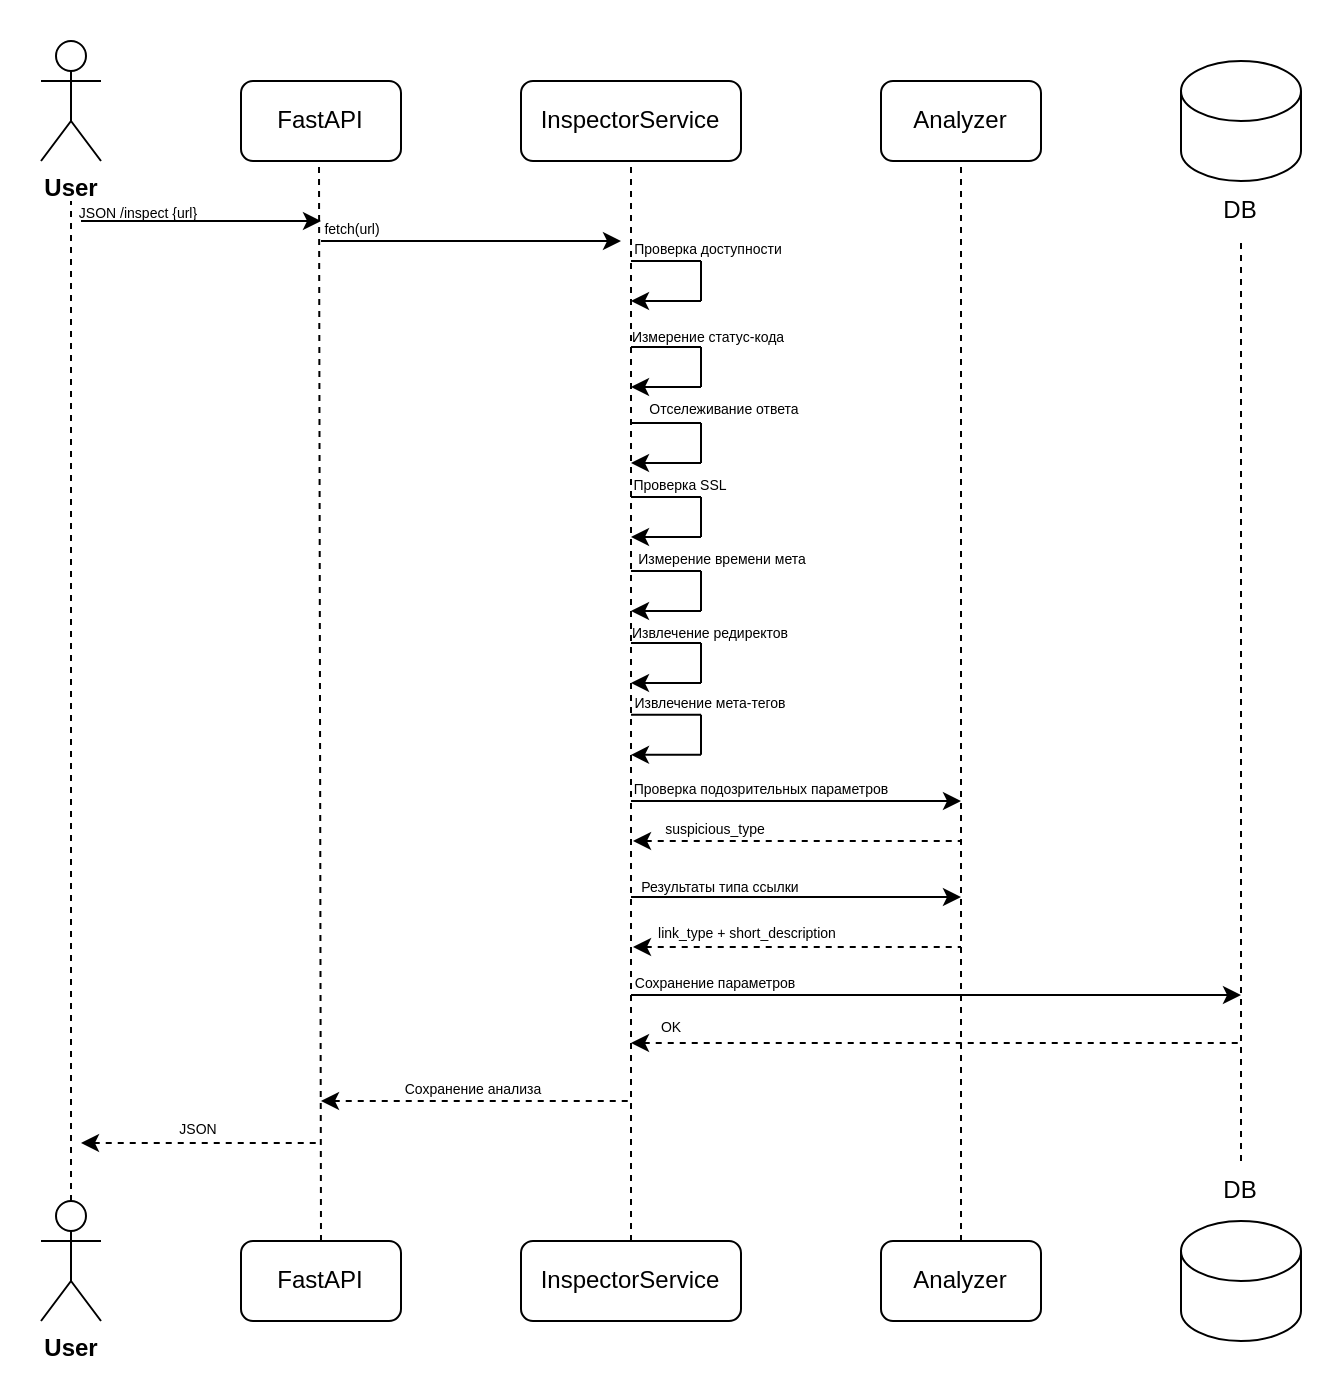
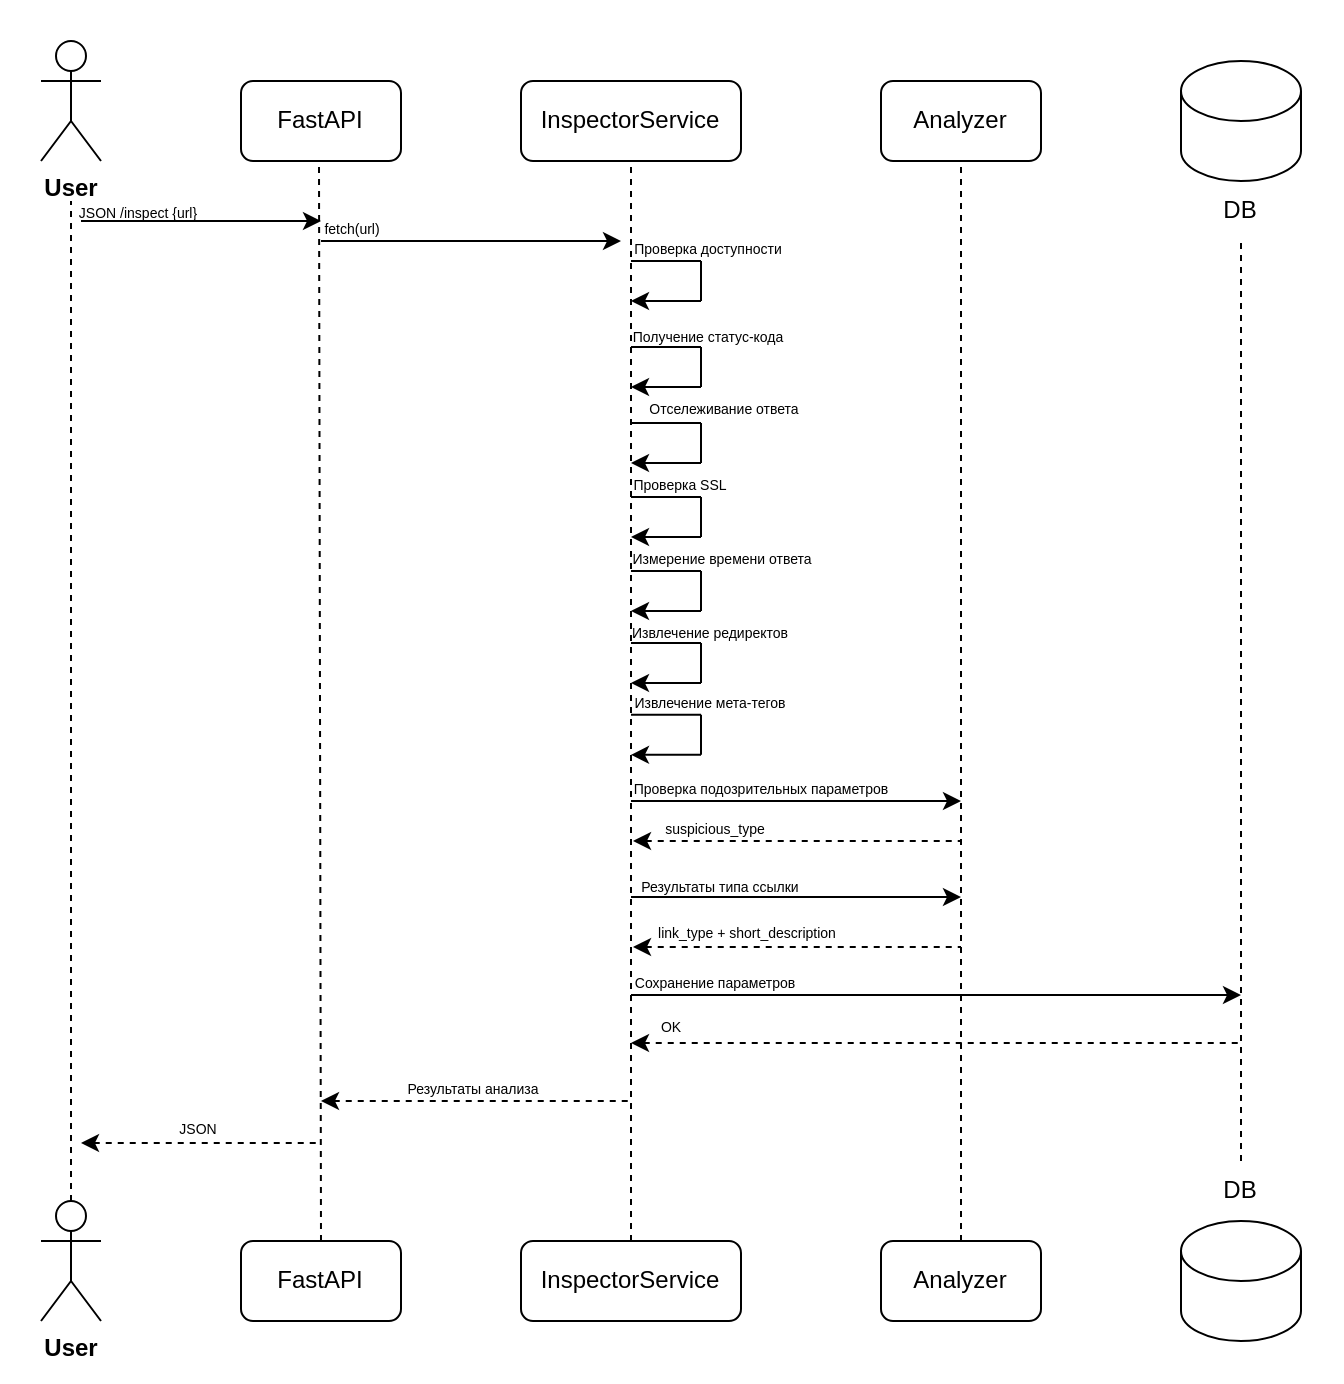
  <mxCell id="0" />
  <mxCell id="1" parent="0" />
  <mxCell id="2" value="User" style="shape=umlActor;verticalLabelPosition=bottom;verticalAlign=top;html=1;outlineConnect=0;fontStyle=1" vertex="1" parent="1"><mxGeometry x="20" y="20" width="30" height="60" as="geometry" /></mxCell>
  <mxCell id="3" value="User" style="shape=umlActor;verticalLabelPosition=bottom;verticalAlign=top;html=1;outlineConnect=0;fontStyle=1" vertex="1" parent="1"><mxGeometry x="20" y="600" width="30" height="60" as="geometry" /></mxCell>
  <mxCell id="4" value="" style="endArrow=none;dashed=1;html=1;exitX=0.5;exitY=0;exitDx=0;exitDy=0;exitPerimeter=0;" edge="1" parent="1" source="3"><mxGeometry width="50" height="50" relative="1" as="geometry"><mxPoint x="-10" y="240" as="sourcePoint" /><mxPoint x="35" y="100" as="targetPoint" /></mxGeometry></mxCell>
  <mxCell id="5" value="FastAPI" style="rounded=1;whiteSpace=wrap;html=1;fillColor=none;" vertex="1" parent="1"><mxGeometry x="120" y="40" width="80" height="40" as="geometry" /></mxCell>
  <mxCell id="6" value="FastAPI" style="rounded=1;whiteSpace=wrap;html=1;fillColor=none;" vertex="1" parent="1"><mxGeometry x="120" y="620" width="80" height="40" as="geometry" /></mxCell>
  <mxCell id="7" value="InspectorService" style="rounded=1;whiteSpace=wrap;html=1;fillColor=none;" vertex="1" parent="1"><mxGeometry x="260" y="40" width="110" height="40" as="geometry" /></mxCell>
  <mxCell id="8" value="InspectorService" style="rounded=1;whiteSpace=wrap;html=1;fillColor=none;" vertex="1" parent="1"><mxGeometry x="260" y="620" width="110" height="40" as="geometry" /></mxCell>
  <mxCell id="9" value="Analyzer" style="rounded=1;whiteSpace=wrap;html=1;fillColor=none;" vertex="1" parent="1"><mxGeometry x="440" y="40" width="80" height="40" as="geometry" /></mxCell>
  <mxCell id="10" value="Analyzer" style="rounded=1;whiteSpace=wrap;html=1;fillColor=none;" vertex="1" parent="1"><mxGeometry x="440" y="620" width="80" height="40" as="geometry" /></mxCell>
  <mxCell id="11" value="" style="endArrow=none;dashed=1;html=1;exitX=0.5;exitY=0;exitDx=0;exitDy=0;" edge="1" parent="1" source="6"><mxGeometry width="50" height="50" relative="1" as="geometry"><mxPoint x="159.29" y="360" as="sourcePoint" /><mxPoint x="159" y="80" as="targetPoint" /></mxGeometry></mxCell>
  <mxCell id="12" value="" style="endArrow=none;dashed=1;html=1;exitX=0.5;exitY=0;exitDx=0;exitDy=0;entryX=0.5;entryY=1;entryDx=0;entryDy=0;" edge="1" parent="1" source="8" target="7"><mxGeometry width="50" height="50" relative="1" as="geometry"><mxPoint x="314.58" y="370" as="sourcePoint" /><mxPoint x="314.58" y="90" as="targetPoint" /></mxGeometry></mxCell>
  <mxCell id="13" value="" style="endArrow=none;dashed=1;html=1;entryX=0.5;entryY=1;entryDx=0;entryDy=0;exitX=0.5;exitY=0;exitDx=0;exitDy=0;" edge="1" parent="1" source="10" target="9"><mxGeometry width="50" height="50" relative="1" as="geometry"><mxPoint x="480" y="390" as="sourcePoint" /><mxPoint x="480" y="90" as="targetPoint" /></mxGeometry></mxCell>
  <mxCell id="14" value="" style="shape=cylinder3;whiteSpace=wrap;html=1;boundedLbl=1;backgroundOutline=1;size=15;" vertex="1" parent="1"><mxGeometry x="590" y="30" width="60" height="60" as="geometry" /></mxCell>
  <mxCell id="15" value="" style="shape=cylinder3;whiteSpace=wrap;html=1;boundedLbl=1;backgroundOutline=1;size=15;" vertex="1" parent="1"><mxGeometry x="590" y="610" width="60" height="60" as="geometry" /></mxCell>
  <mxCell id="16" value="" style="endArrow=none;dashed=1;html=1;exitX=0.5;exitY=0;exitDx=0;exitDy=0;exitPerimeter=0;entryX=0.5;entryY=1;entryDx=0;entryDy=0;entryPerimeter=0;" edge="1" parent="1" source="18" target="14"><mxGeometry width="50" height="50" relative="1" as="geometry"><mxPoint x="620" y="370" as="sourcePoint" /><mxPoint x="620" y="100" as="targetPoint" /></mxGeometry></mxCell>
  <mxCell id="17" value="" style="endArrow=none;dashed=1;html=1;exitX=0.5;exitY=0;exitDx=0;exitDy=0;exitPerimeter=0;entryX=0.5;entryY=1;entryDx=0;entryDy=0;entryPerimeter=0;" edge="1" parent="1" source="20" target="18"><mxGeometry width="50" height="50" relative="1" as="geometry"><mxPoint x="620" y="380" as="sourcePoint" /><mxPoint x="620" y="90" as="targetPoint" /></mxGeometry></mxCell>
  <mxCell id="18" value="DB&lt;span style=&quot;font-family: monospace; font-size: 0px; text-align: start; text-wrap-mode: nowrap;&quot;&gt;%3CmxGraphModel%3E%3Croot%3E%3CmxCell%20id%3D%220%22%2F%3E%3CmxCell%20id%3D%221%22%20parent%3D%220%22%2F%3E%3CmxCell%20id%3D%222%22%20value%3D%22%22%20style%3D%22shape%3Dcylinder3%3BwhiteSpace%3Dwrap%3Bhtml%3D1%3BboundedLbl%3D1%3BbackgroundOutline%3D1%3Bsize%3D15%3B%22%20vertex%3D%221%22%20parent%3D%221%22%3E%3CmxGeometry%20x%3D%22740%22%20y%3D%22190%22%20width%3D%2230%22%20height%3D%2260%22%20as%3D%22geometry%22%2F%3E%3C%2FmxCell%3E%3C%2Froot%3E%3C%2FmxGraphModel%3E&lt;/span&gt;" style="text;html=1;align=center;verticalAlign=middle;whiteSpace=wrap;rounded=0;" vertex="1" parent="1"><mxGeometry x="590" y="90" width="60" height="30" as="geometry" /></mxCell>
  <mxCell id="19" value="" style="endArrow=none;dashed=1;html=1;exitX=0.5;exitY=0;exitDx=0;exitDy=0;exitPerimeter=0;entryX=0.5;entryY=1;entryDx=0;entryDy=0;entryPerimeter=0;" edge="1" parent="1" source="15" target="20"><mxGeometry width="50" height="50" relative="1" as="geometry"><mxPoint x="620" y="380" as="sourcePoint" /><mxPoint x="620" y="120" as="targetPoint" /></mxGeometry></mxCell>
  <mxCell id="20" value="DB&lt;span style=&quot;font-family: monospace; font-size: 0px; text-align: start; text-wrap-mode: nowrap;&quot;&gt;%3CmxGraphModel%3E%3Croot%3E%3CmxCell%20id%3D%220%22%2F%3E%3CmxCell%20id%3D%221%22%20parent%3D%220%22%2F%3E%3CmxCell%20id%3D%222%22%20value%3D%22%22%20style%3D%22shape%3Dcylinder3%3BwhiteSpace%3Dwrap%3Bhtml%3D1%3BboundedLbl%3D1%3BbackgroundOutline%3D1%3Bsize%3D15%3B%22%20vertex%3D%221%22%20parent%3D%221%22%3E%3CmxGeometry%20x%3D%22740%22%20y%3D%22190%22%20width%3D%2230%22%20height%3D%2260%22%20as%3D%22geometry%22%2F%3E%3C%2FmxCell%3E%3C%2Froot%3E%3C%2FmxGraphModel%3E&lt;/span&gt;" style="text;html=1;align=center;verticalAlign=middle;whiteSpace=wrap;rounded=0;" vertex="1" parent="1"><mxGeometry x="590" y="580" width="60" height="30" as="geometry" /></mxCell>
  <mxCell id="21" value="" style="endArrow=classic;html=1;" edge="1" parent="1"><mxGeometry width="50" height="50" relative="1" as="geometry"><mxPoint x="40" y="110" as="sourcePoint" /><mxPoint x="160" y="110" as="targetPoint" /></mxGeometry></mxCell>
  <mxCell id="22" value="&lt;font style=&quot;font-size: 7px;&quot;&gt;JSON /inspect {url}&lt;/font&gt;" style="text;html=1;align=center;verticalAlign=middle;whiteSpace=wrap;rounded=0;" vertex="1" parent="1"><mxGeometry x="34" y="100" width="70" height="10" as="geometry" /></mxCell>
  <mxCell id="23" value="" style="endArrow=classic;html=1;" edge="1" parent="1"><mxGeometry width="50" height="50" relative="1" as="geometry"><mxPoint x="160" y="120" as="sourcePoint" /><mxPoint x="310" y="120" as="targetPoint" /></mxGeometry></mxCell>
  <mxCell id="24" value="&lt;span style=&quot;font-size: 7px;&quot;&gt;fetch(url)&lt;/span&gt;" style="text;html=1;align=center;verticalAlign=middle;whiteSpace=wrap;rounded=0;" vertex="1" parent="1"><mxGeometry x="154" y="108" width="44" height="10" as="geometry" /></mxCell>
  <mxCell id="25" value="" style="endArrow=none;html=1;" edge="1" parent="1"><mxGeometry width="50" height="50" relative="1" as="geometry"><mxPoint x="315" y="130" as="sourcePoint" /><mxPoint x="350" y="130" as="targetPoint" /></mxGeometry></mxCell>
  <mxCell id="26" value="" style="endArrow=none;html=1;" edge="1" parent="1"><mxGeometry width="50" height="50" relative="1" as="geometry"><mxPoint x="350" y="150" as="sourcePoint" /><mxPoint x="350" y="130" as="targetPoint" /></mxGeometry></mxCell>
  <mxCell id="27" value="" style="endArrow=none;html=1;startArrow=classic;startFill=1;" edge="1" parent="1"><mxGeometry width="50" height="50" relative="1" as="geometry"><mxPoint x="315" y="150" as="sourcePoint" /><mxPoint x="350" y="150" as="targetPoint" /></mxGeometry></mxCell>
  <mxCell id="28" value="&lt;span style=&quot;font-size: 7px;&quot;&gt;Проверка доступности&lt;/span&gt;" style="text;html=1;align=center;verticalAlign=middle;whiteSpace=wrap;rounded=0;" vertex="1" parent="1"><mxGeometry x="314" y="118" width="80" height="10" as="geometry" /></mxCell>
  <mxCell id="29" value="" style="endArrow=none;html=1;" edge="1" parent="1"><mxGeometry width="50" height="50" relative="1" as="geometry"><mxPoint x="315" y="173" as="sourcePoint" /><mxPoint x="350" y="173" as="targetPoint" /></mxGeometry></mxCell>
  <mxCell id="30" value="" style="endArrow=none;html=1;" edge="1" parent="1"><mxGeometry width="50" height="50" relative="1" as="geometry"><mxPoint x="350" y="193" as="sourcePoint" /><mxPoint x="350" y="173" as="targetPoint" /></mxGeometry></mxCell>
  <mxCell id="31" value="" style="endArrow=none;html=1;startArrow=classic;startFill=1;" edge="1" parent="1"><mxGeometry width="50" height="50" relative="1" as="geometry"><mxPoint x="315" y="193" as="sourcePoint" /><mxPoint x="350" y="193" as="targetPoint" /></mxGeometry></mxCell>
- <mxCell id="32" value="&lt;span style=&quot;font-size: 7px;&quot;&gt;Измерение статус-кода&lt;/span&gt;" style="text;html=1;align=center;verticalAlign=middle;whiteSpace=wrap;rounded=0;" vertex="1" parent="1"><mxGeometry x="314" y="162" width="80" height="10" as="geometry" /></mxCell>
+ <mxCell id="32" value="&lt;span style=&quot;font-size: 7px;&quot;&gt;Получение статус-кода&lt;/span&gt;" style="text;html=1;align=center;verticalAlign=middle;whiteSpace=wrap;rounded=0;" vertex="1" parent="1"><mxGeometry x="314" y="162" width="80" height="10" as="geometry" /></mxCell>
  <mxCell id="33" value="" style="endArrow=none;html=1;" edge="1" parent="1"><mxGeometry width="50" height="50" relative="1" as="geometry"><mxPoint x="315" y="211" as="sourcePoint" /><mxPoint x="350" y="211" as="targetPoint" /></mxGeometry></mxCell>
  <mxCell id="34" value="" style="endArrow=none;html=1;" edge="1" parent="1"><mxGeometry width="50" height="50" relative="1" as="geometry"><mxPoint x="350" y="231" as="sourcePoint" /><mxPoint x="350" y="211" as="targetPoint" /></mxGeometry></mxCell>
  <mxCell id="35" value="" style="endArrow=none;html=1;startArrow=classic;startFill=1;" edge="1" parent="1"><mxGeometry width="50" height="50" relative="1" as="geometry"><mxPoint x="315" y="231" as="sourcePoint" /><mxPoint x="350" y="231" as="targetPoint" /></mxGeometry></mxCell>
  <mxCell id="36" value="&lt;span style=&quot;font-size: 7px;&quot;&gt;Отсележивание ответа&lt;/span&gt;" style="text;html=1;align=center;verticalAlign=middle;whiteSpace=wrap;rounded=0;" vertex="1" parent="1"><mxGeometry x="314" y="198" width="96" height="10" as="geometry" /></mxCell>
  <mxCell id="37" value="" style="endArrow=none;html=1;" edge="1" parent="1"><mxGeometry width="50" height="50" relative="1" as="geometry"><mxPoint x="315" y="248" as="sourcePoint" /><mxPoint x="350" y="248" as="targetPoint" /></mxGeometry></mxCell>
  <mxCell id="38" value="" style="endArrow=none;html=1;" edge="1" parent="1"><mxGeometry width="50" height="50" relative="1" as="geometry"><mxPoint x="350" y="268" as="sourcePoint" /><mxPoint x="350" y="248" as="targetPoint" /></mxGeometry></mxCell>
  <mxCell id="39" value="" style="endArrow=none;html=1;startArrow=classic;startFill=1;" edge="1" parent="1"><mxGeometry width="50" height="50" relative="1" as="geometry"><mxPoint x="315" y="268" as="sourcePoint" /><mxPoint x="350" y="268" as="targetPoint" /></mxGeometry></mxCell>
  <mxCell id="40" value="&lt;span style=&quot;font-size: 7px;&quot;&gt;Проверка SSL&lt;/span&gt;" style="text;html=1;align=center;verticalAlign=middle;whiteSpace=wrap;rounded=0;" vertex="1" parent="1"><mxGeometry x="312" y="236" width="56" height="10" as="geometry" /></mxCell>
  <mxCell id="41" value="" style="endArrow=none;html=1;" edge="1" parent="1"><mxGeometry width="50" height="50" relative="1" as="geometry"><mxPoint x="315" y="285" as="sourcePoint" /><mxPoint x="350" y="285" as="targetPoint" /></mxGeometry></mxCell>
  <mxCell id="42" value="" style="endArrow=none;html=1;" edge="1" parent="1"><mxGeometry width="50" height="50" relative="1" as="geometry"><mxPoint x="350" y="305" as="sourcePoint" /><mxPoint x="350" y="285" as="targetPoint" /></mxGeometry></mxCell>
  <mxCell id="43" value="" style="endArrow=none;html=1;startArrow=classic;startFill=1;" edge="1" parent="1"><mxGeometry width="50" height="50" relative="1" as="geometry"><mxPoint x="315" y="305" as="sourcePoint" /><mxPoint x="350" y="305" as="targetPoint" /></mxGeometry></mxCell>
- <mxCell id="44" value="&lt;span style=&quot;font-size: 7px;&quot;&gt;Измерение времени мета&lt;/span&gt;" style="text;html=1;align=center;verticalAlign=middle;whiteSpace=wrap;rounded=0;" vertex="1" parent="1"><mxGeometry x="312" y="273" width="98" height="10" as="geometry" /></mxCell>
+ <mxCell id="44" value="&lt;span style=&quot;font-size: 7px;&quot;&gt;Измерение времени ответа&lt;/span&gt;" style="text;html=1;align=center;verticalAlign=middle;whiteSpace=wrap;rounded=0;" vertex="1" parent="1"><mxGeometry x="312" y="273" width="98" height="10" as="geometry" /></mxCell>
  <mxCell id="45" value="" style="endArrow=none;html=1;" edge="1" parent="1"><mxGeometry width="50" height="50" relative="1" as="geometry"><mxPoint x="315" y="321" as="sourcePoint" /><mxPoint x="350" y="321" as="targetPoint" /></mxGeometry></mxCell>
  <mxCell id="46" value="" style="endArrow=none;html=1;" edge="1" parent="1"><mxGeometry width="50" height="50" relative="1" as="geometry"><mxPoint x="350" y="341" as="sourcePoint" /><mxPoint x="350" y="321" as="targetPoint" /></mxGeometry></mxCell>
  <mxCell id="47" value="" style="endArrow=none;html=1;startArrow=classic;startFill=1;" edge="1" parent="1"><mxGeometry width="50" height="50" relative="1" as="geometry"><mxPoint x="315" y="341" as="sourcePoint" /><mxPoint x="350" y="341" as="targetPoint" /></mxGeometry></mxCell>
  <mxCell id="48" value="&lt;span style=&quot;font-size: 7px;&quot;&gt;Извлечение редиректов&lt;/span&gt;" style="text;html=1;align=center;verticalAlign=middle;whiteSpace=wrap;rounded=0;" vertex="1" parent="1"><mxGeometry x="311" y="310" width="88" height="10" as="geometry" /></mxCell>
  <mxCell id="49" value="" style="endArrow=none;html=1;" edge="1" parent="1"><mxGeometry width="50" height="50" relative="1" as="geometry"><mxPoint x="315" y="356.93" as="sourcePoint" /><mxPoint x="350" y="356.93" as="targetPoint" /></mxGeometry></mxCell>
  <mxCell id="50" value="" style="endArrow=none;html=1;" edge="1" parent="1"><mxGeometry width="50" height="50" relative="1" as="geometry"><mxPoint x="350" y="376.93" as="sourcePoint" /><mxPoint x="350" y="356.93" as="targetPoint" /></mxGeometry></mxCell>
  <mxCell id="51" value="" style="endArrow=none;html=1;startArrow=classic;startFill=1;" edge="1" parent="1"><mxGeometry width="50" height="50" relative="1" as="geometry"><mxPoint x="315" y="376.93" as="sourcePoint" /><mxPoint x="350" y="376.93" as="targetPoint" /></mxGeometry></mxCell>
  <mxCell id="52" value="&lt;span style=&quot;font-size: 7px;&quot;&gt;Извлечение мета-тегов&lt;/span&gt;" style="text;html=1;align=center;verticalAlign=middle;whiteSpace=wrap;rounded=0;" vertex="1" parent="1"><mxGeometry x="311" y="345" width="88" height="10" as="geometry" /></mxCell>
  <mxCell id="53" value="" style="endArrow=classic;html=1;" edge="1" parent="1"><mxGeometry width="50" height="50" relative="1" as="geometry"><mxPoint x="315" y="400" as="sourcePoint" /><mxPoint x="480" y="400" as="targetPoint" /></mxGeometry></mxCell>
  <mxCell id="54" value="&lt;span style=&quot;font-size: 7px;&quot;&gt;Проверка подозрительных параметров&lt;/span&gt;" style="text;html=1;align=center;verticalAlign=middle;whiteSpace=wrap;rounded=0;" vertex="1" parent="1"><mxGeometry x="313" y="388" width="135" height="10" as="geometry" /></mxCell>
  <mxCell id="55" value="" style="endArrow=none;dashed=1;html=1;startArrow=classic;startFill=1;" edge="1" parent="1"><mxGeometry width="50" height="50" relative="1" as="geometry"><mxPoint x="316" y="420" as="sourcePoint" /><mxPoint x="480" y="420" as="targetPoint" /></mxGeometry></mxCell>
  <mxCell id="56" value="&lt;span style=&quot;font-size: 7px;&quot;&gt;suspicious_type&lt;/span&gt;" style="text;html=1;align=center;verticalAlign=middle;whiteSpace=wrap;rounded=0;" vertex="1" parent="1"><mxGeometry x="323.5" y="408" width="67" height="10" as="geometry" /></mxCell>
  <mxCell id="57" value="" style="endArrow=classic;html=1;" edge="1" parent="1"><mxGeometry width="50" height="50" relative="1" as="geometry"><mxPoint x="315" y="448" as="sourcePoint" /><mxPoint x="480" y="448" as="targetPoint" /></mxGeometry></mxCell>
  <mxCell id="58" value="&lt;span style=&quot;font-size: 7px;&quot;&gt;Результаты типа ссылки&lt;/span&gt;" style="text;html=1;align=center;verticalAlign=middle;whiteSpace=wrap;rounded=0;" vertex="1" parent="1"><mxGeometry x="311" y="437" width="98" height="10" as="geometry" /></mxCell>
  <mxCell id="59" value="" style="endArrow=none;dashed=1;html=1;startArrow=classic;startFill=1;" edge="1" parent="1"><mxGeometry width="50" height="50" relative="1" as="geometry"><mxPoint x="316" y="473" as="sourcePoint" /><mxPoint x="480" y="473" as="targetPoint" /></mxGeometry></mxCell>
  <mxCell id="60" value="&lt;span style=&quot;font-size: 7px;&quot;&gt;link_type + short_description&lt;/span&gt;" style="text;html=1;align=center;verticalAlign=middle;whiteSpace=wrap;rounded=0;" vertex="1" parent="1"><mxGeometry x="323.5" y="460" width="98.5" height="10" as="geometry" /></mxCell>
  <mxCell id="61" value="" style="endArrow=classic;html=1;" edge="1" parent="1"><mxGeometry width="50" height="50" relative="1" as="geometry"><mxPoint x="315" y="497" as="sourcePoint" /><mxPoint x="620" y="497" as="targetPoint" /></mxGeometry></mxCell>
  <mxCell id="62" value="&lt;span style=&quot;font-size: 7px;&quot;&gt;Сохранение параметров&lt;/span&gt;" style="text;html=1;align=center;verticalAlign=middle;whiteSpace=wrap;rounded=0;" vertex="1" parent="1"><mxGeometry x="312.5" y="485" width="89" height="10" as="geometry" /></mxCell>
  <mxCell id="63" value="" style="endArrow=none;dashed=1;html=1;startArrow=classic;startFill=1;" edge="1" parent="1"><mxGeometry width="50" height="50" relative="1" as="geometry"><mxPoint x="315" y="521" as="sourcePoint" /><mxPoint x="620" y="521" as="targetPoint" /></mxGeometry></mxCell>
  <mxCell id="64" value="&lt;span style=&quot;font-size: 7px;&quot;&gt;OK&lt;/span&gt;" style="text;html=1;align=center;verticalAlign=middle;whiteSpace=wrap;rounded=0;" vertex="1" parent="1"><mxGeometry x="321.5" y="507" width="26.5" height="10" as="geometry" /></mxCell>
  <mxCell id="65" value="" style="endArrow=none;dashed=1;html=1;startArrow=classic;startFill=1;" edge="1" parent="1"><mxGeometry width="50" height="50" relative="1" as="geometry"><mxPoint x="160" y="550" as="sourcePoint" /><mxPoint x="314" y="550" as="targetPoint" /></mxGeometry></mxCell>
- <mxCell id="66" value="&lt;span style=&quot;font-size: 7px;&quot;&gt;Сохранение анализа&lt;/span&gt;" style="text;html=1;align=center;verticalAlign=middle;whiteSpace=wrap;rounded=0;" vertex="1" parent="1"><mxGeometry x="192" y="538" width="89" height="10" as="geometry" /></mxCell>
+ <mxCell id="66" value="&lt;span style=&quot;font-size: 7px;&quot;&gt;Результаты анализа&lt;/span&gt;" style="text;html=1;align=center;verticalAlign=middle;whiteSpace=wrap;rounded=0;" vertex="1" parent="1"><mxGeometry x="192" y="538" width="89" height="10" as="geometry" /></mxCell>
  <mxCell id="67" value="" style="endArrow=none;dashed=1;html=1;startArrow=classic;startFill=1;" edge="1" parent="1"><mxGeometry width="50" height="50" relative="1" as="geometry"><mxPoint x="40" y="571" as="sourcePoint" /><mxPoint x="160" y="571" as="targetPoint" /></mxGeometry></mxCell>
  <mxCell id="68" value="&lt;span style=&quot;font-size: 7px;&quot;&gt;JSON&lt;/span&gt;" style="text;html=1;align=center;verticalAlign=middle;whiteSpace=wrap;rounded=0;" vertex="1" parent="1"><mxGeometry x="84" y="558" width="30" height="10" as="geometry" /></mxCell>
